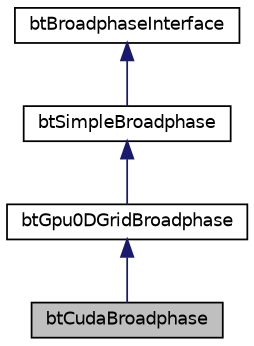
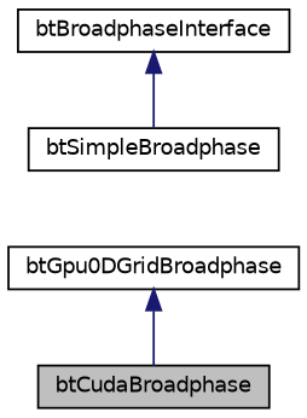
  digraph {
    node [color=black fillcolor=white fontname=Helvetica fontsize=10 shape=record style=filled]
    edge [color=midnightblue dir=back fontname=Helvetica fontsize=10 labelfontname=Helvetica labelfontsize=10 style=solid]
    n1 [fillcolor=grey75 fontcolor=black height=0.2 label=btCudaBroadphase width=0.4]
    n2 [height=0.2 label=btGpu0DGridBroadphase width=0.4]
    n3 [height=0.2 label=btSimpleBroadphase width=0.4]
    n4 [height=0.2 label=btBroadphaseInterface width=0.4]
    n2 -> n1
-   n3 -> n2
    n4 -> n3
  }
